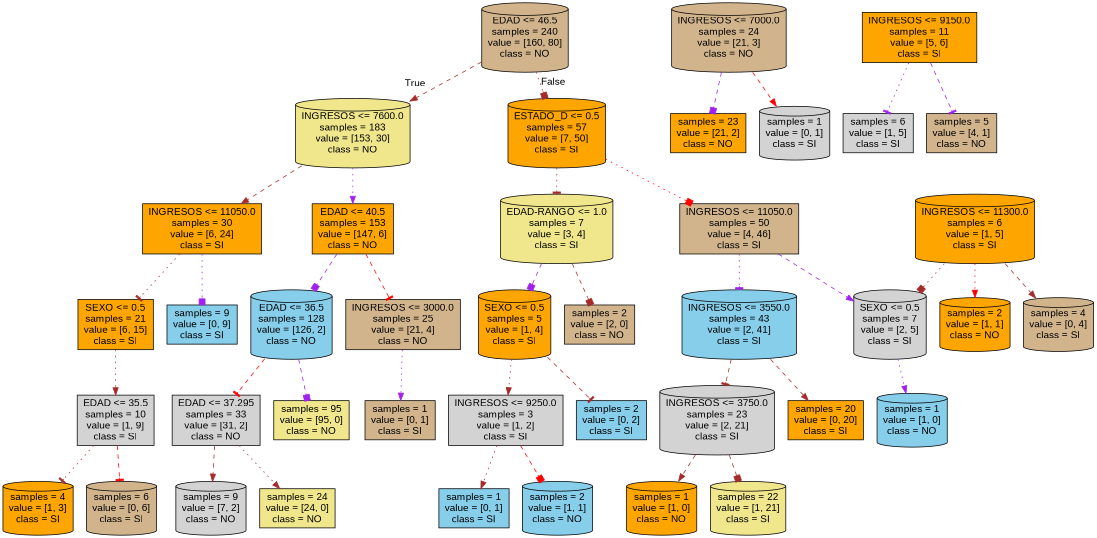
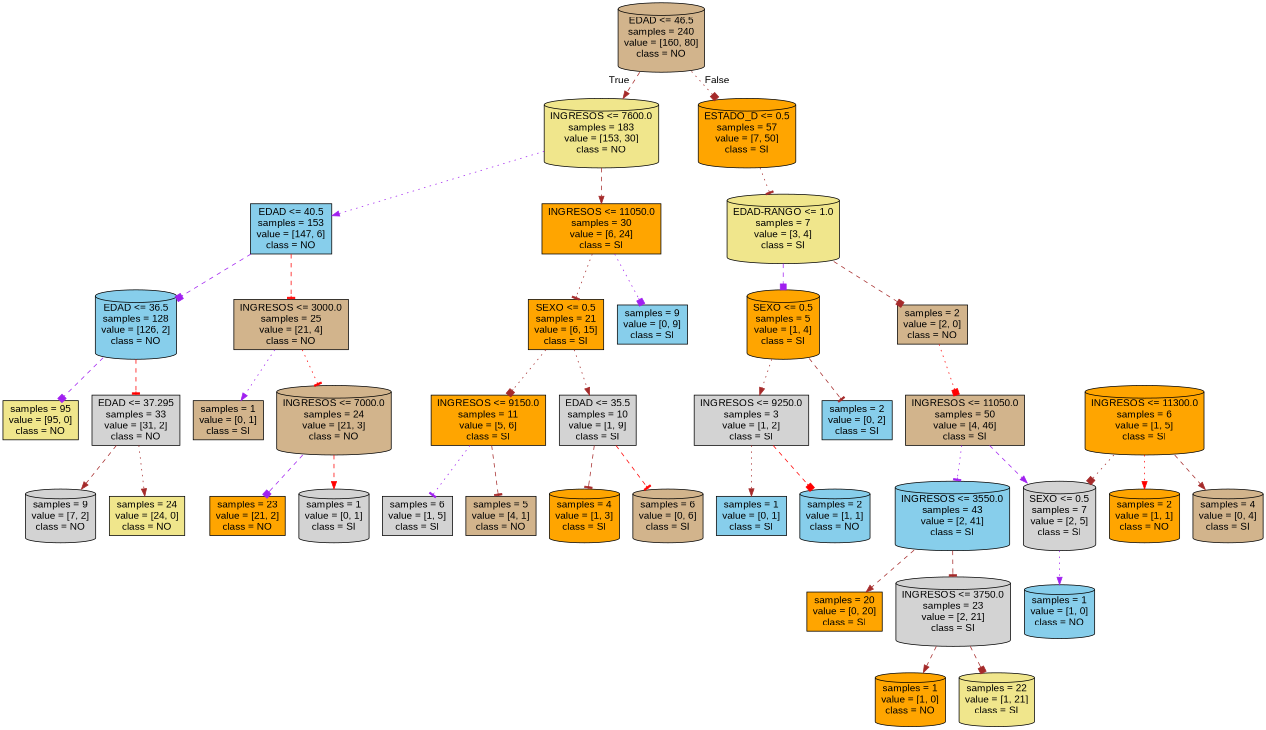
  digraph {
    fontname="Liberation Sans"
    node [color=black fillcolor=orange fontname="Liberation Sans" shape=cylinder style=filled]
    edge [arrowhead=normal color=brown fontname="Liberation Sans" style=dashed]
    n1 [fillcolor=tan label="EDAD <= 46.5\nsamples = 240\nvalue = [160, 80]\nclass = NO"]
    n2 [fillcolor=khaki label="INGRESOS <= 7600.0\nsamples = 183\nvalue = [153, 30]\nclass = NO"]
    n3 [label="ESTADO_D <= 0.5\nsamples = 57\nvalue = [7, 50]\nclass = SI"]
-   n4 [label="EDAD <= 40.5\nsamples = 153\nvalue = [147, 6]\nclass = NO" shape=box]
+   n4 [fillcolor=skyblue label="EDAD <= 40.5\nsamples = 153\nvalue = [147, 6]\nclass = NO" shape=box]
    n5 [label="INGRESOS <= 11050.0\nsamples = 30\nvalue = [6, 24]\nclass = SI" shape=box]
    n6 [fillcolor=tan label="INGRESOS <= 11050.0\nsamples = 50\nvalue = [4, 46]\nclass = SI" shape=box]
    n7 [fillcolor=khaki label="EDAD-RANGO <= 1.0\nsamples = 7\nvalue = [3, 4]\nclass = SI"]
    n8 [fillcolor=skyblue label="EDAD <= 36.5\nsamples = 128\nvalue = [126, 2]\nclass = NO"]
    n9 [fillcolor=tan label="INGRESOS <= 3000.0\nsamples = 25\nvalue = [21, 4]\nclass = NO" shape=box]
    n10 [label="SEXO <= 0.5\nsamples = 21\nvalue = [6, 15]\nclass = SI" shape=box]
    n11 [fillcolor=skyblue label="samples = 9\nvalue = [0, 9]\nclass = SI" shape=box]
    n12 [fillcolor=khaki label="samples = 95\nvalue = [95, 0]\nclass = NO" shape=box]
    n13 [fillcolor=lightgrey label="EDAD <= 37.295\nsamples = 33\nvalue = [31, 2]\nclass = NO" shape=box]
    n14 [fillcolor=tan label="samples = 1\nvalue = [0, 1]\nclass = SI" shape=box]
    n15 [fillcolor=tan label="INGRESOS <= 7000.0\nsamples = 24\nvalue = [21, 3]\nclass = NO"]
    n16 [fillcolor=lightgrey label="samples = 9\nvalue = [7, 2]\nclass = NO"]
    n17 [fillcolor=khaki label="samples = 24\nvalue = [24, 0]\nclass = NO" shape=box]
    n18 [label="samples = 23\nvalue = [21, 2]\nclass = NO" shape=box]
    n19 [fillcolor=lightgrey label="samples = 1\nvalue = [0, 1]\nclass = SI"]
    n20 [label="INGRESOS <= 9150.0\nsamples = 11\nvalue = [5, 6]\nclass = SI" shape=box]
    n21 [fillcolor=lightgrey label="EDAD <= 35.5\nsamples = 10\nvalue = [1, 9]\nclass = SI" shape=box]
    n22 [fillcolor=lightgrey label="samples = 6\nvalue = [1, 5]\nclass = SI" shape=box]
    n23 [fillcolor=tan label="samples = 5\nvalue = [4, 1]\nclass = NO" shape=box]
    n24 [label="samples = 4\nvalue = [1, 3]\nclass = SI"]
    n25 [fillcolor=tan label="samples = 6\nvalue = [0, 6]\nclass = SI"]
    n26 [fillcolor=skyblue label="INGRESOS <= 3550.0\nsamples = 43\nvalue = [2, 41]\nclass = SI"]
    n27 [fillcolor=lightgrey label="SEXO <= 0.5\nsamples = 7\nvalue = [2, 5]\nclass = SI"]
    n28 [label="SEXO <= 0.5\nsamples = 5\nvalue = [1, 4]\nclass = SI"]
    n29 [fillcolor=tan label="samples = 2\nvalue = [2, 0]\nclass = NO" shape=box]
    n30 [label="samples = 20\nvalue = [0, 20]\nclass = SI" shape=box]
    n31 [fillcolor=lightgrey label="INGRESOS <= 3750.0\nsamples = 23\nvalue = [2, 21]\nclass = SI"]
    n32 [fillcolor=skyblue label="samples = 1\nvalue = [1, 0]\nclass = NO"]
    n33 [label="samples = 1\nvalue = [1, 0]\nclass = NO"]
    n34 [fillcolor=khaki label="samples = 22\nvalue = [1, 21]\nclass = SI"]
    n35 [label="INGRESOS <= 11300.0\nsamples = 6\nvalue = [1, 5]\nclass = SI"]
    n36 [label="samples = 2\nvalue = [1, 1]\nclass = NO"]
    n37 [fillcolor=tan label="samples = 4\nvalue = [0, 4]\nclass = SI"]
    n38 [fillcolor=lightgrey label="INGRESOS <= 9250.0\nsamples = 3\nvalue = [1, 2]\nclass = SI" shape=box]
    n39 [fillcolor=skyblue label="samples = 2\nvalue = [0, 2]\nclass = SI" shape=box]
    n40 [fillcolor=skyblue label="samples = 1\nvalue = [0, 1]\nclass = SI" shape=box]
    n41 [fillcolor=skyblue label="samples = 2\nvalue = [1, 1]\nclass = NO"]
    n1 -> n2 [headlabel=True labelangle=45 labeldistance=2.5]
    n1 -> n3 [arrowhead=box headlabel=False labelangle=-45 labeldistance=2.5 style=dotted]
    n2 -> n4 [color=purple style=dotted]
    n2 -> n5
-   n3 -> n6 [arrowhead=box color=red style=dotted]
+   n29 -> n6 [arrowhead=box color=red style=dotted]
    n3 -> n7 [arrowhead=tee style=dotted]
    n4 -> n8 [arrowhead=box color=purple]
    n4 -> n9 [arrowhead=tee color=red]
    n5 -> n10 [arrowhead=tee style=dotted]
    n5 -> n11 [arrowhead=box color=purple style=dotted]
    n6 -> n26 [arrowhead=tee color=purple style=dotted]
    n6 -> n27 [color=purple]
    n7 -> n28 [arrowhead=box color=purple]
    n7 -> n29 [arrowhead=box]
    n8 -> n12 [arrowhead=box color=purple]
    n8 -> n13 [arrowhead=tee color=red]
    n9 -> n14 [color=purple style=dotted]
+   n9 -> n15 [arrowhead=tee color=red style=dotted]
+   n10 -> n20 [arrowhead=box style=dotted]
    n10 -> n21 [style=dotted]
    n13 -> n16
    n13 -> n17 [style=dotted]
    n15 -> n18 [arrowhead=box color=purple]
    n15 -> n19 [color=red]
    n20 -> n22 [arrowhead=tee color=purple style=dotted]
-   n20 -> n23 [arrowhead=tee color=purple]
-   n21 -> n24 [arrowhead=tee style=dotted]
+   n20 -> n23 [arrowhead=tee]
+   n21 -> n24 [arrowhead=tee]
    n21 -> n25 [arrowhead=tee color=red]
    n26 -> n30
    n26 -> n31 [arrowhead=tee]
    n27 -> n32 [color=purple style=dotted]
    n28 -> n38 [style=dotted]
    n28 -> n39 [arrowhead=tee]
    n31 -> n33
    n31 -> n34 [arrowhead=box]
    n35 -> n27 [arrowhead=box style=dotted]
    n35 -> n36 [color=red style=dotted]
    n35 -> n37
    n38 -> n40 [style=dotted]
    n38 -> n41 [arrowhead=box color=red]
  }
